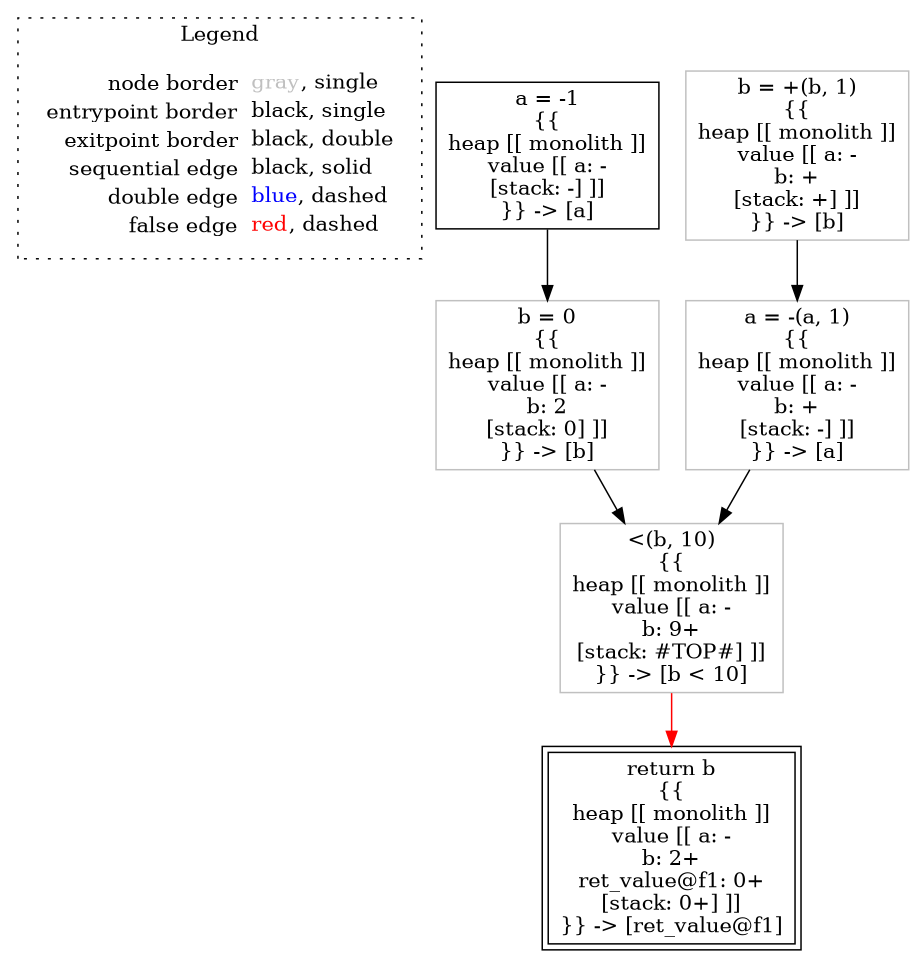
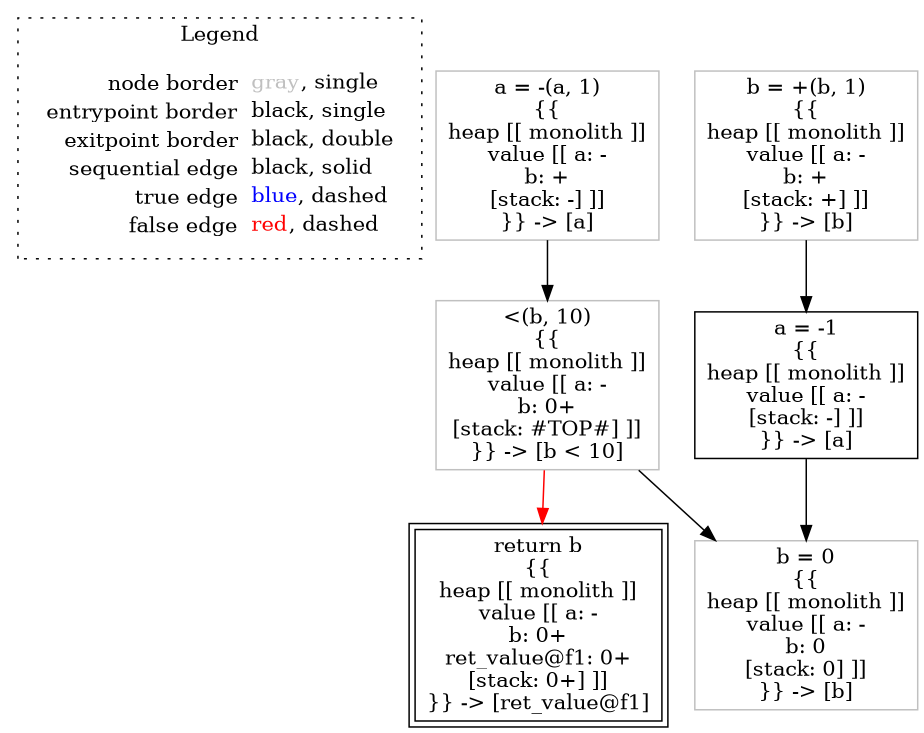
  digraph {
    node [shape=rect color=gray]
    edge [color=black]
-   n1 [label=<<table border="0" cellpadding="2" cellspacing="0" cellborder="0"><tr><td align="right">node border&nbsp;</td><td align="left"><font color="gray">gray</font>, single</td></tr><tr><td align="right">entrypoint border&nbsp;</td><td align="left"><font color="black">black</font>, single</td></tr><tr><td align="right">exitpoint border&nbsp;</td><td align="left"><font color="black">black</font>, double</td></tr><tr><td align="right">sequential edge&nbsp;</td><td align="left"><font color="black">black</font>, solid</td></tr><tr><td align="right">double edge&nbsp;</td><td align="left"><font color="blue">blue</font>, dashed</td></tr><tr><td align="right">false edge&nbsp;</td><td align="left"><font color="red">red</font>, dashed</td></tr></table>> shape=plaintext color=""]
+   n1 [label=<<table border="0" cellpadding="2" cellspacing="0" cellborder="0"><tr><td align="right">node border&nbsp;</td><td align="left"><font color="gray">gray</font>, single</td></tr><tr><td align="right">entrypoint border&nbsp;</td><td align="left"><font color="black">black</font>, single</td></tr><tr><td align="right">exitpoint border&nbsp;</td><td align="left"><font color="black">black</font>, double</td></tr><tr><td align="right">sequential edge&nbsp;</td><td align="left"><font color="black">black</font>, solid</td></tr><tr><td align="right">true edge&nbsp;</td><td align="left"><font color="blue">blue</font>, dashed</td></tr><tr><td align="right">false edge&nbsp;</td><td align="left"><font color="red">red</font>, dashed</td></tr></table>> shape=plaintext color=""]
    n2 [color=black label=<a = -1<BR/>{{<BR/>heap [[ monolith ]]<BR/>value [[ a: -<BR/>[stack: -] ]]<BR/>}} -&gt; [a]>]
-   n3 [label=<b = 0<BR/>{{<BR/>heap [[ monolith ]]<BR/>value [[ a: -<BR/>b: 2<BR/>[stack: 0] ]]<BR/>}} -&gt; [b]>]
-   n4 [label=<&lt;(b, 10)<BR/>{{<BR/>heap [[ monolith ]]<BR/>value [[ a: -<BR/>b: 9+<BR/>[stack: #TOP#] ]]<BR/>}} -&gt; [b &lt; 10]>]
+   n3 [label=<b = 0<BR/>{{<BR/>heap [[ monolith ]]<BR/>value [[ a: -<BR/>b: 0<BR/>[stack: 0] ]]<BR/>}} -&gt; [b]>]
+   n4 [label=<&lt;(b, 10)<BR/>{{<BR/>heap [[ monolith ]]<BR/>value [[ a: -<BR/>b: 0+<BR/>[stack: #TOP#] ]]<BR/>}} -&gt; [b &lt; 10]>]
    n5 [label=<b = +(b, 1)<BR/>{{<BR/>heap [[ monolith ]]<BR/>value [[ a: -<BR/>b: +<BR/>[stack: +] ]]<BR/>}} -&gt; [b]>]
    n6 [label=<a = -(a, 1)<BR/>{{<BR/>heap [[ monolith ]]<BR/>value [[ a: -<BR/>b: +<BR/>[stack: -] ]]<BR/>}} -&gt; [a]>]
-   n7 [color=black label=<return b<BR/>{{<BR/>heap [[ monolith ]]<BR/>value [[ a: -<BR/>b: 2+<BR/>ret_value@f1: 0+<BR/>[stack: 0+] ]]<BR/>}} -&gt; [ret_value@f1]> peripheries=2]
+   n7 [color=black label=<return b<BR/>{{<BR/>heap [[ monolith ]]<BR/>value [[ a: -<BR/>b: 0+<BR/>ret_value@f1: 0+<BR/>[stack: 0+] ]]<BR/>}} -&gt; [ret_value@f1]> peripheries=2]
    subgraph cluster_1 {
      label=Legend
      style=dotted
      n1
    }
    n2 -> n3
-   n3 -> n4
+   n4 -> n3
    n4 -> n7 [color=red style=solid]
-   n5 -> n6
+   n5 -> n2
    n6 -> n4
  }
